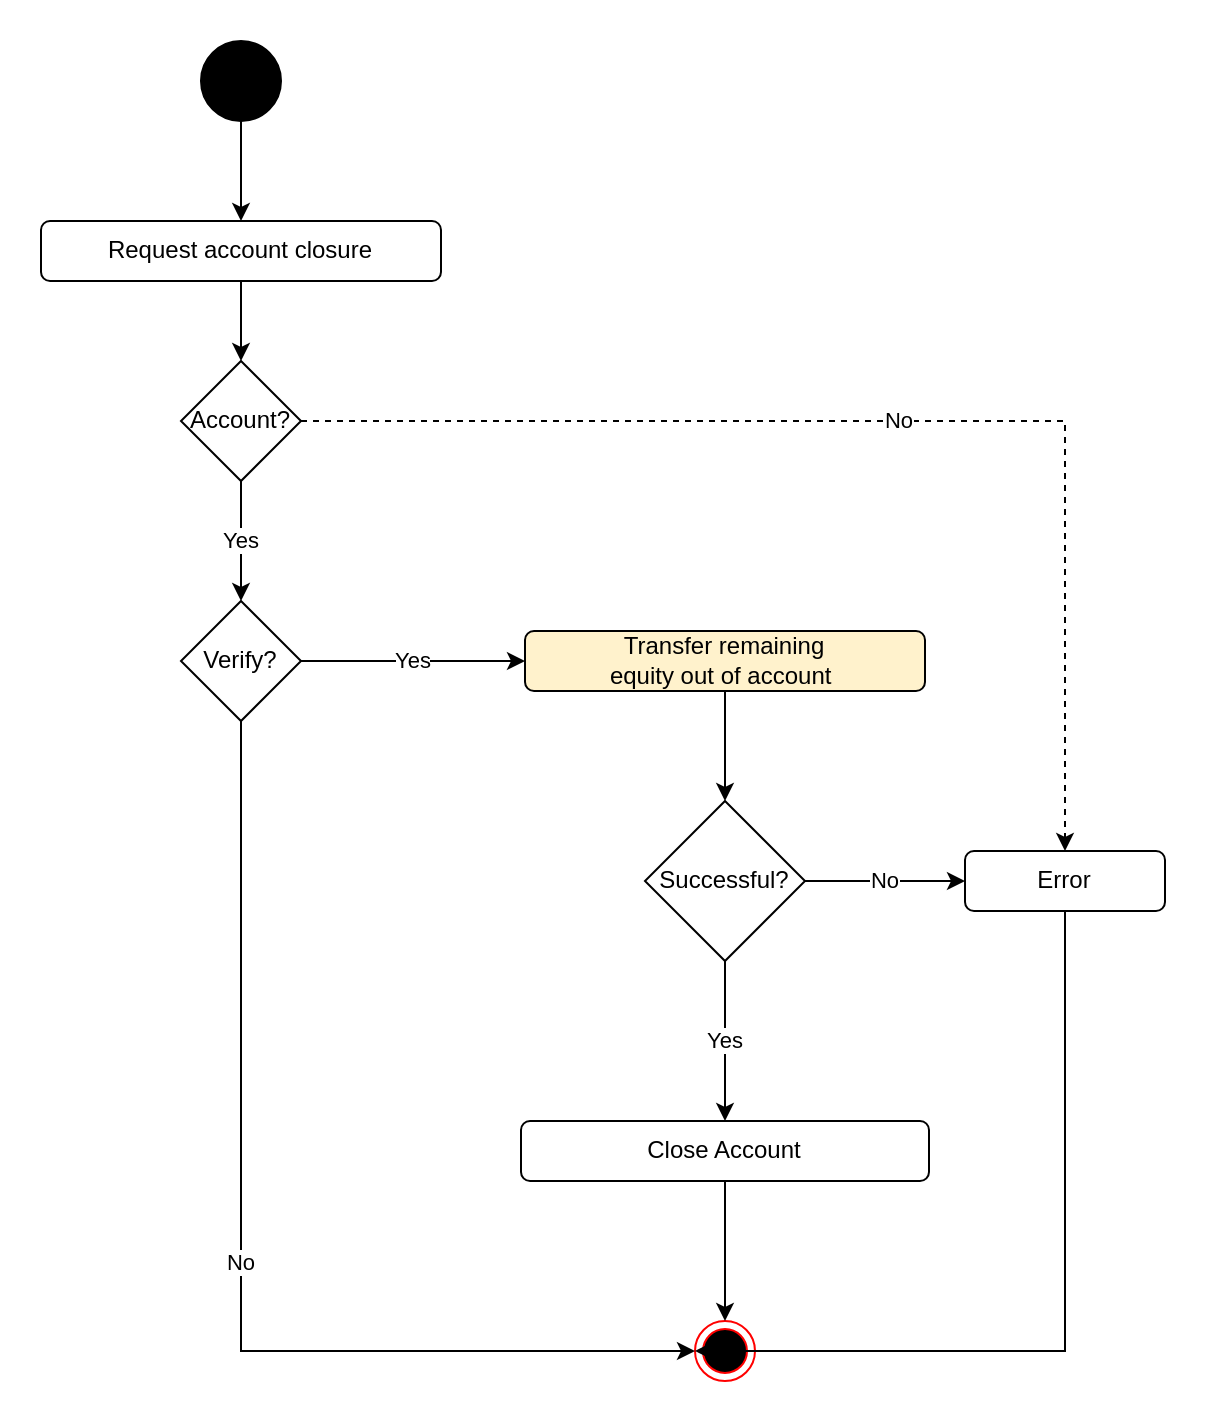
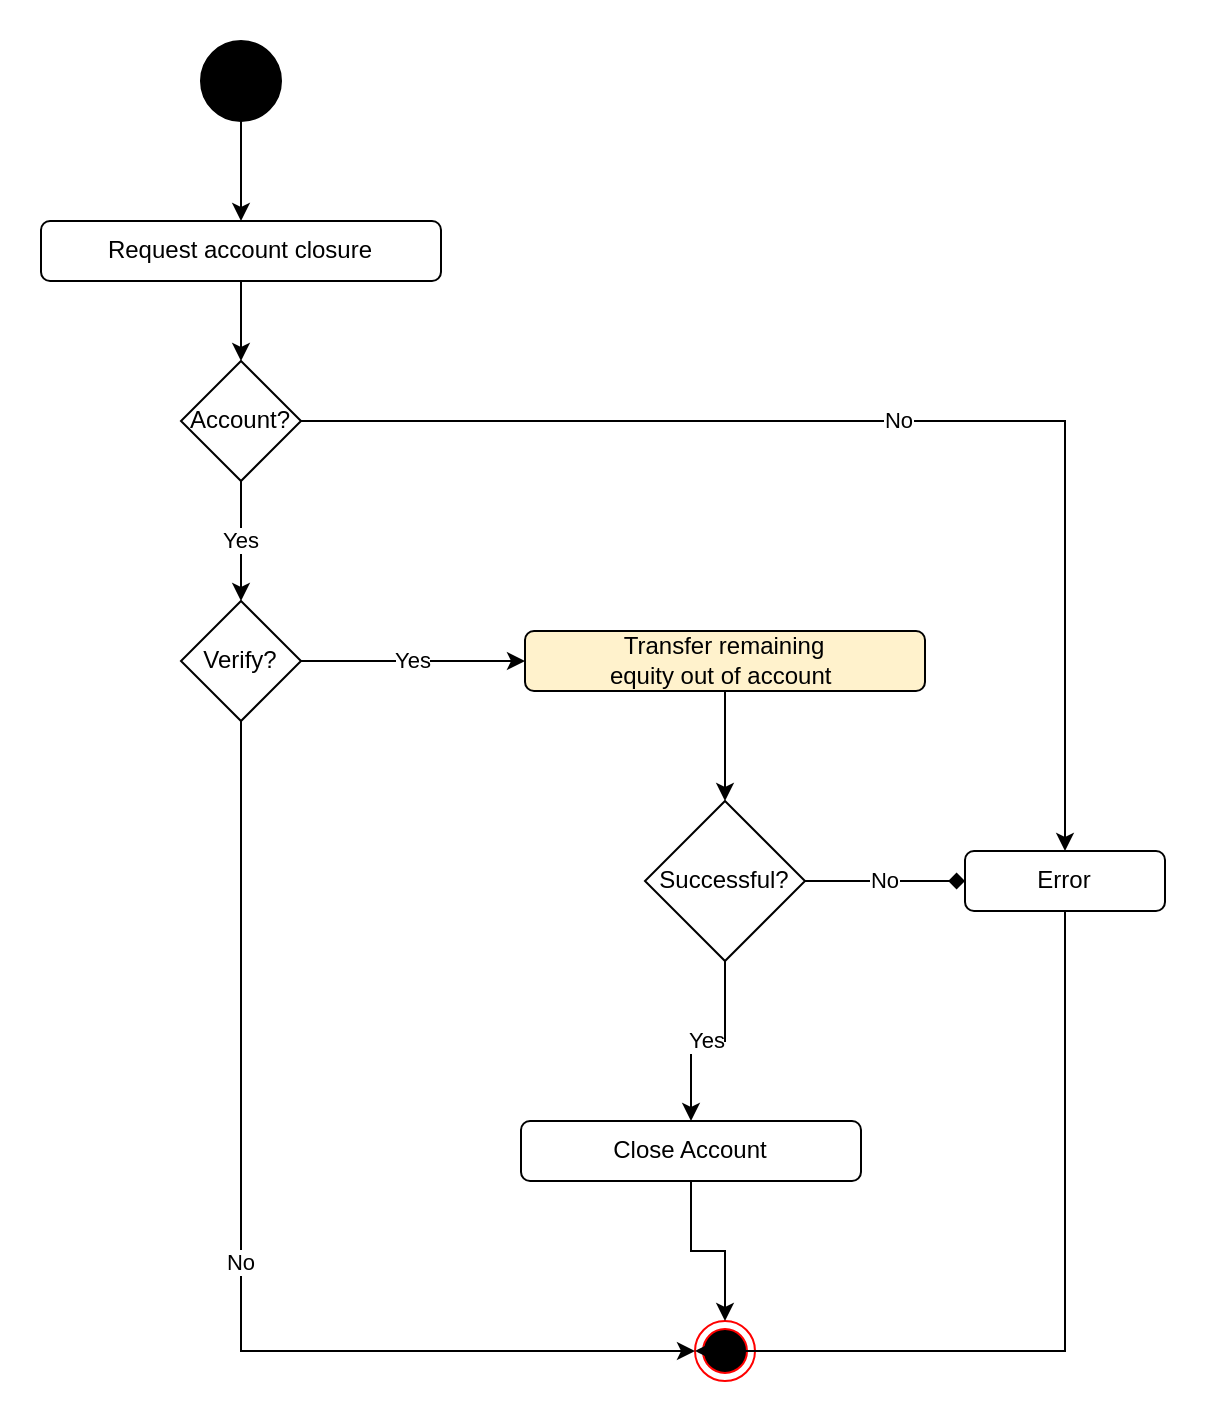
  <mxCell id="0" />
  <mxCell id="1" parent="0" />
  <mxCell id="2" value="" style="edgeStyle=orthogonalEdgeStyle;rounded=0;orthogonalLoop=1;jettySize=auto;html=1;" parent="1" source="3" target="5" edge="1"><mxGeometry relative="1" as="geometry" /></mxCell>
  <mxCell id="3" value="" style="ellipse;whiteSpace=wrap;html=1;aspect=fixed;fillColor=#000000;" parent="1" vertex="1"><mxGeometry x="100" y="20" width="40" height="40" as="geometry" /></mxCell>
  <mxCell id="4" value="" style="edgeStyle=orthogonalEdgeStyle;rounded=0;orthogonalLoop=1;jettySize=auto;html=1;" parent="1" source="5" target="8" edge="1"><mxGeometry relative="1" as="geometry" /></mxCell>
  <mxCell id="5" value="Request account closure" style="rounded=1;whiteSpace=wrap;html=1;fillColor=#FFFFFF;" parent="1" vertex="1"><mxGeometry x="20" y="110" width="200" height="30" as="geometry" /></mxCell>
  <mxCell id="6" value="Yes" style="edgeStyle=orthogonalEdgeStyle;rounded=0;orthogonalLoop=1;jettySize=auto;html=1;entryX=0.5;entryY=0;entryDx=0;entryDy=0;" parent="1" source="8" target="21" edge="1"><mxGeometry relative="1" as="geometry" /></mxCell>
- <mxCell id="7" value="No" style="edgeStyle=orthogonalEdgeStyle;rounded=0;orthogonalLoop=1;jettySize=auto;html=1;dashed=1;" parent="1" source="8" target="16" edge="1"><mxGeometry relative="1" as="geometry" /></mxCell>
+ <mxCell id="7" value="No" style="edgeStyle=orthogonalEdgeStyle;rounded=0;orthogonalLoop=1;jettySize=auto;html=1;" parent="1" source="8" target="16" edge="1"><mxGeometry relative="1" as="geometry" /></mxCell>
  <mxCell id="8" value="Account?" style="rhombus;whiteSpace=wrap;html=1;fillColor=#FFFFFF;" parent="1" vertex="1"><mxGeometry x="90" y="180" width="60" height="60" as="geometry" /></mxCell>
  <mxCell id="9" value="Yes" style="edgeStyle=orthogonalEdgeStyle;rounded=0;orthogonalLoop=1;jettySize=auto;html=1;exitX=0.5;exitY=1;exitDx=0;exitDy=0;" parent="1" source="18" target="11" edge="1"><mxGeometry relative="1" as="geometry"><mxPoint x="362" y="650" as="sourcePoint" /></mxGeometry></mxCell>
- <mxCell id="10" value="No" style="edgeStyle=orthogonalEdgeStyle;rounded=0;orthogonalLoop=1;jettySize=auto;html=1;entryX=0;entryY=0.5;entryDx=0;entryDy=0;endArrow=classic;endFill=1;" parent="1" source="18" target="16" edge="1"><mxGeometry relative="1" as="geometry"><mxPoint x="412" y="600" as="sourcePoint" /></mxGeometry></mxCell>
- <mxCell id="11" value="Close Account" style="rounded=1;whiteSpace=wrap;html=1;fillColor=#FFFFFF;" parent="1" vertex="1"><mxGeometry x="260" y="560" width="204" height="30" as="geometry" /></mxCell>
+ <mxCell id="10" value="No" style="edgeStyle=orthogonalEdgeStyle;rounded=0;orthogonalLoop=1;jettySize=auto;html=1;entryX=0;entryY=0.5;entryDx=0;entryDy=0;endArrow=diamond;endFill=1;" parent="1" source="18" target="16" edge="1"><mxGeometry relative="1" as="geometry"><mxPoint x="412" y="600" as="sourcePoint" /></mxGeometry></mxCell>
+ <mxCell id="11" value="Close Account" style="rounded=1;whiteSpace=wrap;html=1;fillColor=#FFFFFF;" parent="1" vertex="1"><mxGeometry x="260" y="560" width="170" height="30" as="geometry" /></mxCell>
  <mxCell id="12" value="" style="ellipse;html=1;shape=endState;fillColor=#000000;strokeColor=#ff0000;" parent="1" vertex="1"><mxGeometry x="347" y="660" width="30" height="30" as="geometry" /></mxCell>
  <mxCell id="13" value="" style="edgeStyle=orthogonalEdgeStyle;rounded=0;orthogonalLoop=1;jettySize=auto;html=1;entryX=0.5;entryY=0;entryDx=0;entryDy=0;exitX=0.5;exitY=1;exitDx=0;exitDy=0;" parent="1" source="14" target="18" edge="1"><mxGeometry relative="1" as="geometry"><Array as="points" /></mxGeometry></mxCell>
  <mxCell id="14" value="Transfer remaining &lt;br&gt;equity out of account&amp;nbsp;" style="rounded=1;whiteSpace=wrap;html=1;fillColor=#fff2cc;" parent="1" vertex="1"><mxGeometry x="262" y="315" width="200" height="30" as="geometry" /></mxCell>
  <mxCell id="15" style="edgeStyle=orthogonalEdgeStyle;rounded=0;orthogonalLoop=1;jettySize=auto;html=1;exitX=0.5;exitY=1;exitDx=0;exitDy=0;entryX=0;entryY=0.5;entryDx=0;entryDy=0;" parent="1" source="16" target="12" edge="1"><mxGeometry relative="1" as="geometry"><Array as="points"><mxPoint x="532" y="675" /></Array></mxGeometry></mxCell>
  <mxCell id="16" value="Error" style="rounded=1;whiteSpace=wrap;html=1;fillColor=#FFFFFF;" parent="1" vertex="1"><mxGeometry x="482" y="425" width="100" height="30" as="geometry" /></mxCell>
  <mxCell id="17" style="edgeStyle=orthogonalEdgeStyle;rounded=0;orthogonalLoop=1;jettySize=auto;html=1;entryX=0.5;entryY=0;entryDx=0;entryDy=0;exitX=0.5;exitY=1;exitDx=0;exitDy=0;" parent="1" source="11" target="12" edge="1"><mxGeometry relative="1" as="geometry"><mxPoint x="362" y="860" as="targetPoint" /><mxPoint x="362" y="840" as="sourcePoint" /></mxGeometry></mxCell>
  <mxCell id="18" value="Successful?" style="rhombus;whiteSpace=wrap;html=1;fillColor=#FFFFFF;" parent="1" vertex="1"><mxGeometry x="322" y="400" width="80" height="80" as="geometry" /></mxCell>
  <mxCell id="19" value="Yes" style="edgeStyle=orthogonalEdgeStyle;rounded=0;orthogonalLoop=1;jettySize=auto;html=1;entryX=0;entryY=0.5;entryDx=0;entryDy=0;endArrow=classic;endFill=1;" parent="1" source="21" target="14" edge="1"><mxGeometry relative="1" as="geometry" /></mxCell>
  <mxCell id="20" value="No" style="edgeStyle=orthogonalEdgeStyle;rounded=0;orthogonalLoop=1;jettySize=auto;html=1;entryX=0;entryY=0.5;entryDx=0;entryDy=0;" parent="1" source="21" target="12" edge="1"><mxGeometry relative="1" as="geometry"><Array as="points"><mxPoint x="120" y="675" /></Array></mxGeometry></mxCell>
  <mxCell id="21" value="Verify?" style="rhombus;whiteSpace=wrap;html=1;fillColor=#FFFFFF;" parent="1" vertex="1"><mxGeometry x="90" y="300" width="60" height="60" as="geometry" /></mxCell>
